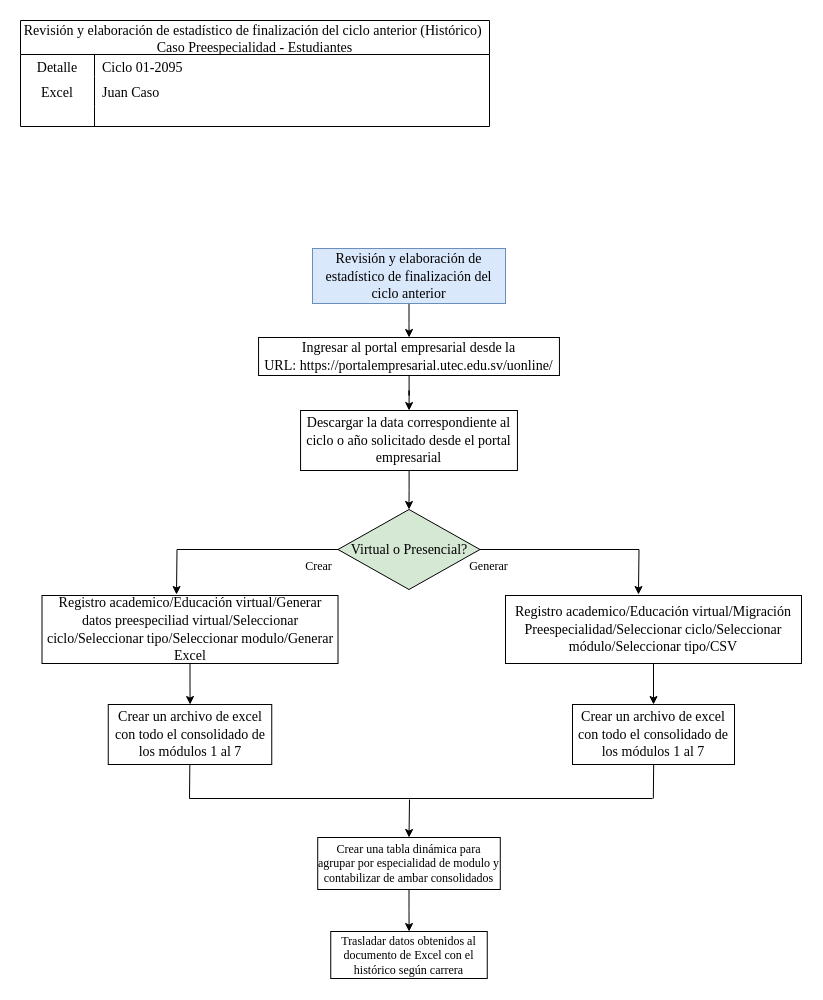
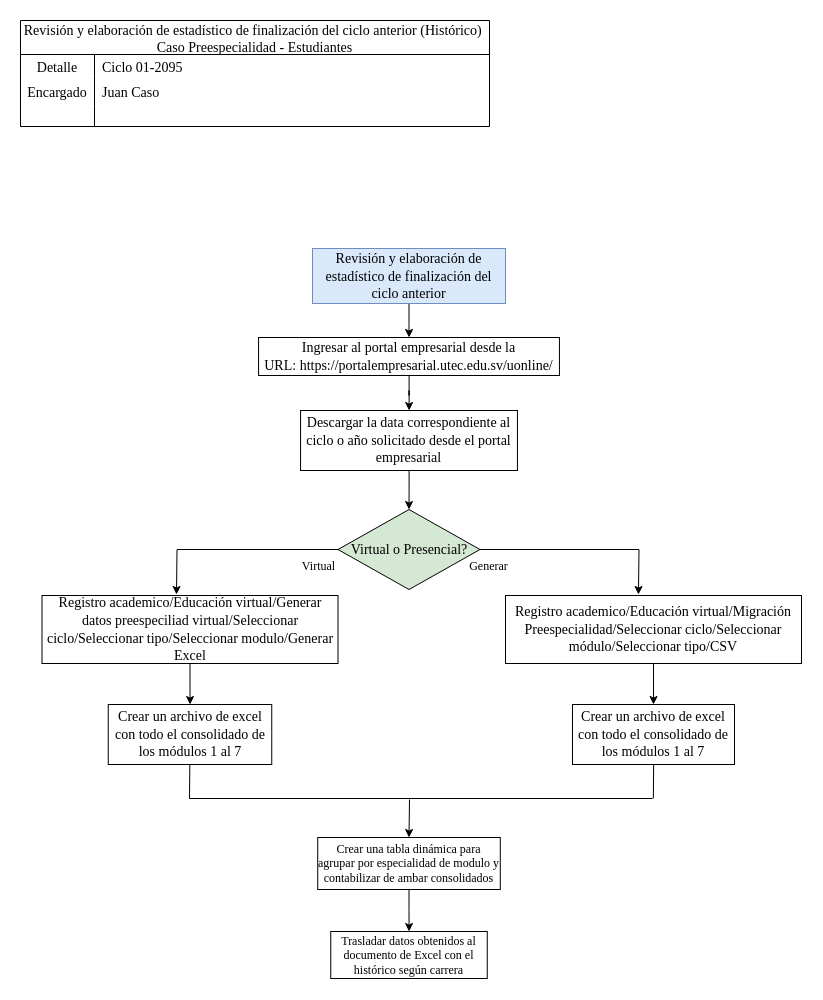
  <mxCell id="0" />
  <mxCell id="1" parent="0" />
  <mxCell id="2" value="&lt;span style=&quot;color: rgba(0, 0, 0, 0); font-family: monospace; font-size: 0px; text-wrap-mode: nowrap;&quot;&gt;%3CmxGraphModel%3E%3Croot%3E%3CmxCell%20id%3D%220%22%2F%3E%3CmxCell%20id%3D%221%22%20parent%3D%220%22%2F%3E%3CmxCell%20id%3D%222%22%20value%3D%22Crear%20tabla%20din%C3%A1mica%20para%20agrupar%20por%20facultad%20de%20Maestr%C3%ADa%20y%20contabilizar%20aulas%22%20style%3D%22whiteSpace%3Dwrap%3Bhtml%3D1%3Brounded%3D0%3BfontFamily%3DTimes%20New%20Roman%3BfontSize%3D14%3B%22%20vertex%3D%221%22%20parent%3D%221%22%3E%3CmxGeometry%20x%3D%22586.5%22%20y%3D%22691%22%20width%3D%22125%22%20height%3D%2264%22%20as%3D%22geometry%22%2F%3E%3C%2FmxCell%3E%3C%2Froot%3E%3C%2FmxGraphModel%3E&lt;/span&gt;" style="text;whiteSpace=wrap;html=1;" vertex="1" parent="1"><mxGeometry x="60" y="40" width="110" height="40" as="geometry" /></mxCell>
  <mxCell id="3" value="Revisión y elaboración de estadístico de finalización del ciclo anterior (Histórico) &#10;Caso Preespecialidad - Estudiantes" style="shape=table;startSize=34;container=1;collapsible=0;childLayout=tableLayout;fixedRows=1;rowLines=0;fontStyle=0;fontSize=14;fontFamily=Times New Roman;" vertex="1" parent="1"><mxGeometry x="20" y="20" width="469" height="106" as="geometry" /></mxCell>
  <mxCell id="4" value="" style="shape=tableRow;horizontal=0;startSize=0;swimlaneHead=0;swimlaneBody=0;top=0;left=0;bottom=0;right=0;collapsible=0;dropTarget=0;fillColor=none;points=[[0,0.5],[1,0.5]];portConstraint=eastwest;strokeColor=inherit;fontSize=16;fontFamily=Times New Roman;" vertex="1" parent="3"><mxGeometry y="34" width="469" height="22" as="geometry" /></mxCell>
  <mxCell id="5" value="&lt;font style=&quot;font-size: 14px;&quot;&gt;Detalle&lt;/font&gt;&lt;div&gt;&lt;br&gt;&lt;/div&gt;" style="shape=partialRectangle;html=1;whiteSpace=wrap;connectable=0;fillColor=none;top=0;left=0;bottom=0;right=0;overflow=hidden;pointerEvents=1;strokeColor=inherit;fontSize=16;fontFamily=Times New Roman;" vertex="1" parent="4"><mxGeometry width="74" height="22" as="geometry"><mxRectangle width="74" height="22" as="alternateBounds" /></mxGeometry></mxCell>
  <mxCell id="6" value="&lt;font style=&quot;font-size: 14px;&quot;&gt;Ciclo 01-2095&lt;/font&gt;" style="shape=partialRectangle;html=1;whiteSpace=wrap;connectable=0;fillColor=none;top=0;left=0;bottom=0;right=0;align=left;spacingLeft=6;overflow=hidden;strokeColor=inherit;fontSize=16;fontFamily=Times New Roman;" vertex="1" parent="4"><mxGeometry x="74" width="395" height="22" as="geometry"><mxRectangle width="395" height="22" as="alternateBounds" /></mxGeometry></mxCell>
  <mxCell id="7" value="" style="shape=tableRow;horizontal=0;startSize=0;swimlaneHead=0;swimlaneBody=0;top=0;left=0;bottom=0;right=0;collapsible=0;dropTarget=0;fillColor=none;points=[[0,0.5],[1,0.5]];portConstraint=eastwest;strokeColor=inherit;fontSize=16;fontFamily=Times New Roman;" vertex="1" parent="3"><mxGeometry y="56" width="469" height="30" as="geometry" /></mxCell>
- <mxCell id="8" value="&lt;font style=&quot;font-size: 14px;&quot;&gt;Excel&lt;/font&gt;" style="shape=partialRectangle;html=1;whiteSpace=wrap;connectable=0;fillColor=none;top=0;left=0;bottom=0;right=0;overflow=hidden;strokeColor=inherit;fontSize=16;fontFamily=Times New Roman;" vertex="1" parent="7"><mxGeometry width="74" height="30" as="geometry"><mxRectangle width="74" height="30" as="alternateBounds" /></mxGeometry></mxCell>
+ <mxCell id="8" value="&lt;font style=&quot;font-size: 14px;&quot;&gt;Encargado&lt;/font&gt;" style="shape=partialRectangle;html=1;whiteSpace=wrap;connectable=0;fillColor=none;top=0;left=0;bottom=0;right=0;overflow=hidden;strokeColor=inherit;fontSize=16;fontFamily=Times New Roman;" vertex="1" parent="7"><mxGeometry width="74" height="30" as="geometry"><mxRectangle width="74" height="30" as="alternateBounds" /></mxGeometry></mxCell>
  <mxCell id="9" value="&lt;font style=&quot;font-size: 14px;&quot;&gt;Juan Caso&lt;/font&gt;" style="shape=partialRectangle;html=1;whiteSpace=wrap;connectable=0;fillColor=none;top=0;left=0;bottom=0;right=0;align=left;spacingLeft=6;overflow=hidden;strokeColor=inherit;fontSize=16;fontFamily=Times New Roman;" vertex="1" parent="7"><mxGeometry x="74" width="395" height="30" as="geometry"><mxRectangle width="395" height="30" as="alternateBounds" /></mxGeometry></mxCell>
  <mxCell id="10" value="" style="shape=tableRow;horizontal=0;startSize=0;swimlaneHead=0;swimlaneBody=0;top=0;left=0;bottom=0;right=0;collapsible=0;dropTarget=0;fillColor=none;points=[[0,0.5],[1,0.5]];portConstraint=eastwest;strokeColor=inherit;fontSize=16;fontFamily=Times New Roman;" vertex="1" parent="3"><mxGeometry y="86" width="469" height="20" as="geometry" /></mxCell>
  <mxCell id="11" value="" style="shape=partialRectangle;html=1;whiteSpace=wrap;connectable=0;fillColor=none;top=0;left=0;bottom=0;right=0;overflow=hidden;strokeColor=inherit;fontSize=16;fontFamily=Times New Roman;" vertex="1" parent="10"><mxGeometry width="74" height="20" as="geometry"><mxRectangle width="74" height="20" as="alternateBounds" /></mxGeometry></mxCell>
  <mxCell id="12" value="" style="shape=partialRectangle;html=1;whiteSpace=wrap;connectable=0;fillColor=none;top=0;left=0;bottom=0;right=0;align=left;spacingLeft=6;overflow=hidden;strokeColor=inherit;fontSize=16;fontFamily=Times New Roman;" vertex="1" parent="10"><mxGeometry x="74" width="395" height="20" as="geometry"><mxRectangle width="395" height="20" as="alternateBounds" /></mxGeometry></mxCell>
  <mxCell id="13" value="" style="edgeStyle=orthogonalEdgeStyle;rounded=0;orthogonalLoop=1;jettySize=auto;html=1;fontSize=14;" edge="1" parent="1" source="14" target="16"><mxGeometry relative="1" as="geometry" /></mxCell>
  <mxCell id="14" value="&lt;font face=&quot;Times New Roman&quot;&gt;Revisión y elaboración de estadístico de finalización del ciclo anterior&lt;/font&gt;" style="rounded=0;whiteSpace=wrap;html=1;fillColor=#dae8fc;strokeColor=#6c8ebf;fontSize=14;" vertex="1" parent="1"><mxGeometry x="312" y="248" width="193" height="55" as="geometry" /></mxCell>
  <mxCell id="15" value="" style="edgeStyle=orthogonalEdgeStyle;rounded=0;orthogonalLoop=1;jettySize=auto;html=1;" edge="1" parent="1" source="16" target="27"><mxGeometry relative="1" as="geometry" /></mxCell>
  <mxCell id="16" value="&lt;font style=&quot;background-color: light-dark(#ffffff, var(--ge-dark-color, #121212));&quot; face=&quot;Times New Roman&quot;&gt;Ingresar al portal empresarial desde la URL:&amp;nbsp;&lt;span style=&quot;text-align: start;&quot;&gt;https://portalempresarial.utec.edu.sv/uonline/&lt;/span&gt;&lt;/font&gt;" style="whiteSpace=wrap;html=1;rounded=0;fontSize=14;" vertex="1" parent="1"><mxGeometry x="258.06" y="337" width="300.88" height="38" as="geometry" /></mxCell>
  <mxCell id="17" value="" style="edgeStyle=orthogonalEdgeStyle;rounded=0;orthogonalLoop=1;jettySize=auto;html=1;" edge="1" parent="1" source="18"><mxGeometry relative="1" as="geometry"><mxPoint x="176" y="594" as="targetPoint" /></mxGeometry></mxCell>
  <mxCell id="18" value="&lt;font face=&quot;Times New Roman&quot;&gt;Virtual o Presencial?&lt;/font&gt;" style="rhombus;whiteSpace=wrap;html=1;fontSize=14;rounded=0;fillColor=#d5e8d4;" vertex="1" parent="1"><mxGeometry x="337.5" y="509" width="142" height="80" as="geometry" /></mxCell>
  <mxCell id="19" value="&lt;font face=&quot;Times New Roman&quot;&gt;Generar&lt;/font&gt;" style="text;html=1;align=center;verticalAlign=middle;resizable=0;points=[];autosize=1;strokeColor=none;fillColor=none;" vertex="1" parent="1"><mxGeometry x="454" y="553" width="67" height="26" as="geometry" /></mxCell>
  <mxCell id="20" value="" style="edgeStyle=orthogonalEdgeStyle;rounded=0;orthogonalLoop=1;jettySize=auto;html=1;" edge="1" parent="1" source="21" target="28"><mxGeometry relative="1" as="geometry" /></mxCell>
  <mxCell id="21" value="&lt;span style=&quot;font-family: &amp;quot;Times New Roman&amp;quot;;&quot;&gt;Registro academico/Educación virtual/Generar datos preespeciliad virtual/Seleccionar ciclo/Seleccionar tipo/Seleccionar modulo/Generar Excel&lt;/span&gt;" style="whiteSpace=wrap;html=1;fontSize=14;rounded=0;" vertex="1" parent="1"><mxGeometry x="41.5" y="595" width="296" height="68" as="geometry" /></mxCell>
- <mxCell id="22" value="&lt;font face=&quot;Times New Roman&quot;&gt;Crear&lt;/font&gt;" style="text;html=1;align=center;verticalAlign=middle;resizable=0;points=[];autosize=1;strokeColor=none;fillColor=none;" vertex="1" parent="1"><mxGeometry x="292" y="553" width="51" height="26" as="geometry" /></mxCell>
+ <mxCell id="22" value="&lt;font face=&quot;Times New Roman&quot;&gt;Virtual&lt;/font&gt;" style="text;html=1;align=center;verticalAlign=middle;resizable=0;points=[];autosize=1;strokeColor=none;fillColor=none;" vertex="1" parent="1"><mxGeometry x="292" y="553" width="51" height="26" as="geometry" /></mxCell>
  <mxCell id="23" value="" style="edgeStyle=orthogonalEdgeStyle;rounded=0;orthogonalLoop=1;jettySize=auto;html=1;" edge="1" parent="1" source="24" target="29"><mxGeometry relative="1" as="geometry" /></mxCell>
  <mxCell id="24" value="&lt;span style=&quot;font-family: &amp;quot;Times New Roman&amp;quot;;&quot;&gt;Registro academico/Educación virtual/Migración Preespecialidad/Seleccionar ciclo/Seleccionar módulo/Seleccionar tipo/CSV&lt;/span&gt;" style="whiteSpace=wrap;html=1;fontSize=14;rounded=0;" vertex="1" parent="1"><mxGeometry x="505" y="595" width="296" height="68" as="geometry" /></mxCell>
  <mxCell id="25" style="edgeStyle=orthogonalEdgeStyle;rounded=0;orthogonalLoop=1;jettySize=auto;html=1;exitX=1;exitY=0.5;exitDx=0;exitDy=0;entryX=0.483;entryY=0;entryDx=0;entryDy=0;entryPerimeter=0;" edge="1" parent="1" source="18"><mxGeometry relative="1" as="geometry"><mxPoint x="637.968" y="594" as="targetPoint" /></mxGeometry></mxCell>
  <mxCell id="26" value="" style="edgeStyle=orthogonalEdgeStyle;rounded=0;orthogonalLoop=1;jettySize=auto;html=1;" edge="1" parent="1" source="27" target="18"><mxGeometry relative="1" as="geometry" /></mxCell>
  <mxCell id="27" value="&lt;font face=&quot;Times New Roman&quot;&gt;Descargar la data correspondiente al ciclo o año solicitado desde el portal empresarial&lt;/font&gt;" style="whiteSpace=wrap;html=1;fontSize=14;rounded=0;" vertex="1" parent="1"><mxGeometry x="300.06" y="410" width="216.88" height="60" as="geometry" /></mxCell>
  <mxCell id="28" value="&lt;font face=&quot;Times New Roman&quot;&gt;Crear un archivo de excel con todo el consolidado de los módulos 1 al 7&lt;/font&gt;" style="whiteSpace=wrap;html=1;fontSize=14;rounded=0;" vertex="1" parent="1"><mxGeometry x="107.75" y="704" width="163.5" height="60" as="geometry" /></mxCell>
  <mxCell id="29" value="&lt;span style=&quot;font-family: &amp;quot;Times New Roman&amp;quot;;&quot;&gt;Crear un archivo de excel con todo el consolidado de los módulos 1 al 7&lt;/span&gt;" style="whiteSpace=wrap;html=1;fontSize=14;rounded=0;" vertex="1" parent="1"><mxGeometry x="572" y="704" width="162" height="60" as="geometry" /></mxCell>
  <mxCell id="30" value="" style="endArrow=none;html=1;rounded=0;" edge="1" parent="1"><mxGeometry width="50" height="50" relative="1" as="geometry"><mxPoint x="189" y="798" as="sourcePoint" /><mxPoint x="189.33" y="764" as="targetPoint" /></mxGeometry></mxCell>
  <mxCell id="31" value="" style="endArrow=none;html=1;rounded=0;" edge="1" parent="1"><mxGeometry width="50" height="50" relative="1" as="geometry"><mxPoint x="652.83" y="798" as="sourcePoint" /><mxPoint x="653.16" y="764" as="targetPoint" /></mxGeometry></mxCell>
  <mxCell id="32" value="" style="endArrow=none;html=1;rounded=0;" edge="1" parent="1"><mxGeometry width="50" height="50" relative="1" as="geometry"><mxPoint x="189" y="798" as="sourcePoint" /><mxPoint x="652" y="798" as="targetPoint" /></mxGeometry></mxCell>
  <mxCell id="33" value="" style="edgeStyle=orthogonalEdgeStyle;rounded=0;orthogonalLoop=1;jettySize=auto;html=1;" edge="1" parent="1" source="34" target="36"><mxGeometry relative="1" as="geometry" /></mxCell>
  <mxCell id="34" value="&lt;font face=&quot;Times New Roman&quot;&gt;Crear una tabla dinámica para agrupar por especialidad de modulo y contabilizar de ambar consolidados&lt;/font&gt;" style="rounded=0;whiteSpace=wrap;html=1;" vertex="1" parent="1"><mxGeometry x="317.22" y="837" width="182.56" height="52" as="geometry" /></mxCell>
  <mxCell id="35" value="" style="endArrow=classic;html=1;rounded=0;entryX=0.5;entryY=0;entryDx=0;entryDy=0;" edge="1" parent="1" target="34"><mxGeometry width="50" height="50" relative="1" as="geometry"><mxPoint x="409" y="799" as="sourcePoint" /><mxPoint x="410" y="843" as="targetPoint" /></mxGeometry></mxCell>
  <mxCell id="36" value="&lt;font face=&quot;Times New Roman&quot;&gt;Trasladar datos obtenidos al documento de Excel con el histórico según carrera&lt;/font&gt;" style="whiteSpace=wrap;html=1;rounded=0;" vertex="1" parent="1"><mxGeometry x="330.25" y="931" width="156.5" height="47" as="geometry" /></mxCell>
